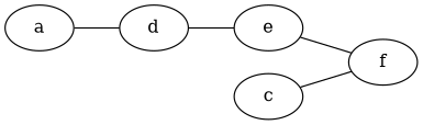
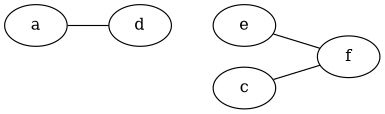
  graph {
    rankdir=LR
    a
    d
    e
    c
    f
    a -- d
-   d -- e
    e -- f
    c -- f
  }
